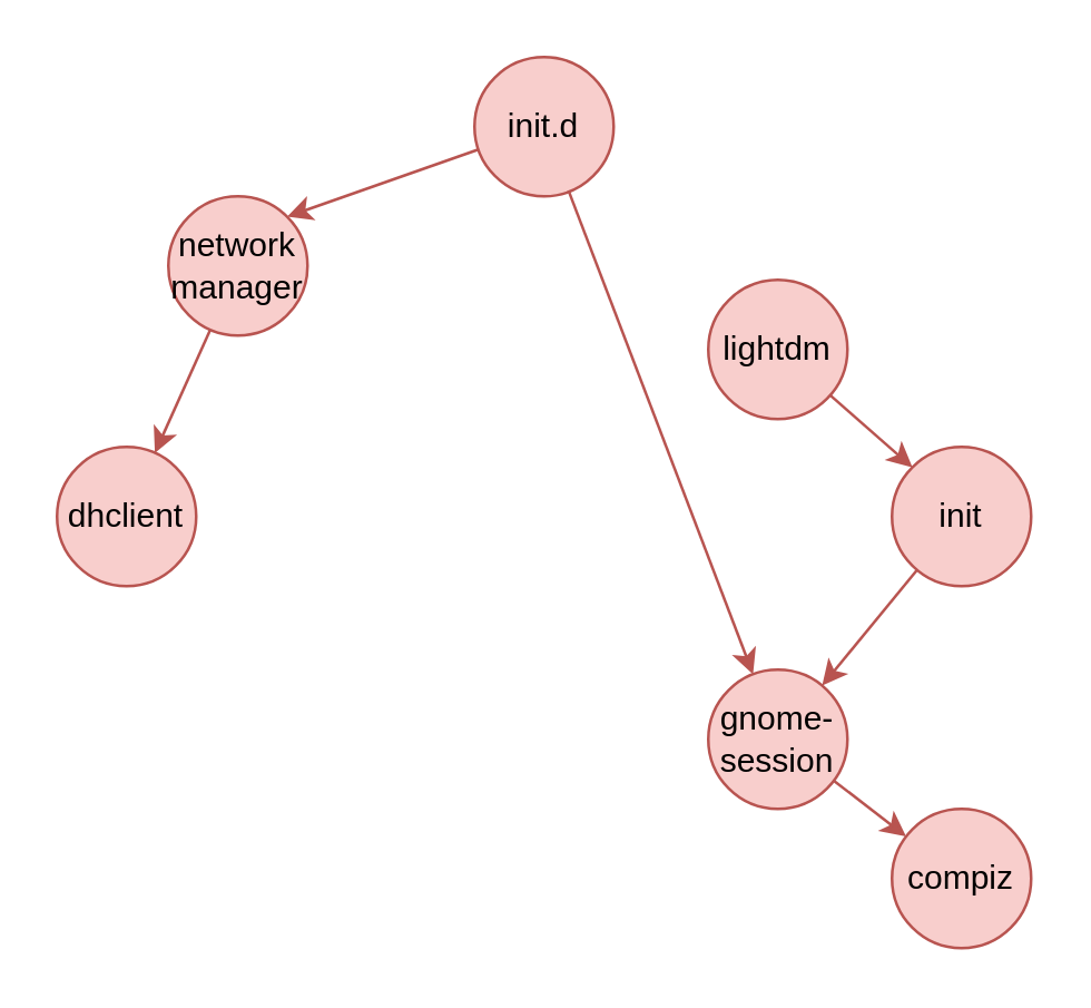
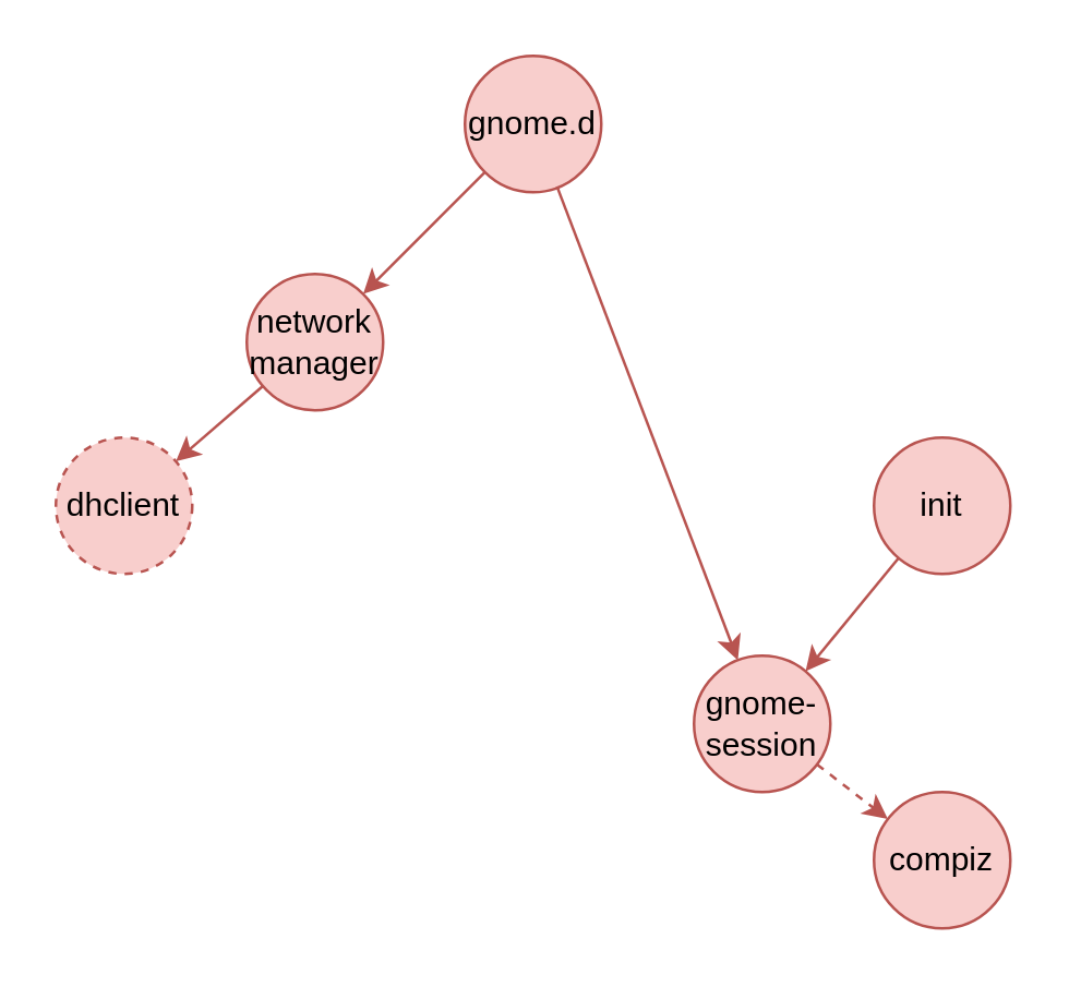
  <mxCell id="0" />
  <mxCell id="1" parent="0" />
  <mxCell id="2" style="rounded=0;orthogonalLoop=1;jettySize=auto;html=1;entryX=1;entryY=0;entryDx=0;entryDy=0;fillColor=#f8cecc;strokeColor=#b85450;" edge="1" parent="1" source="4" target="6"><mxGeometry relative="1" as="geometry" /></mxCell>
  <mxCell id="3" style="edgeStyle=none;rounded=0;orthogonalLoop=1;jettySize=auto;html=1;fillColor=#f8cecc;strokeColor=#b85450;" edge="1" parent="1" source="4" target="13"><mxGeometry relative="1" as="geometry" /></mxCell>
- <mxCell id="4" value="init.d" style="ellipse;whiteSpace=wrap;html=1;aspect=fixed;fillColor=#f8cecc;strokeColor=#b85450;" vertex="1" parent="1"><mxGeometry x="170" y="20" width="50" height="50" as="geometry" /></mxCell>
+ <mxCell id="4" value="gnome.d" style="ellipse;whiteSpace=wrap;html=1;aspect=fixed;fillColor=#f8cecc;strokeColor=#b85450;" vertex="1" parent="1"><mxGeometry x="170" y="20" width="50" height="50" as="geometry" /></mxCell>
  <mxCell id="5" style="edgeStyle=none;rounded=0;orthogonalLoop=1;jettySize=auto;html=1;fillColor=#f8cecc;strokeColor=#b85450;" edge="1" parent="1" source="6" target="9"><mxGeometry relative="1" as="geometry" /></mxCell>
- <mxCell id="6" value="network&lt;br&gt;manager" style="ellipse;whiteSpace=wrap;html=1;aspect=fixed;fillColor=#f8cecc;strokeColor=#b85450;" vertex="1" parent="1"><mxGeometry x="60" y="70" width="50" height="50" as="geometry" /></mxCell>
- <mxCell id="7" style="edgeStyle=none;rounded=0;orthogonalLoop=1;jettySize=auto;html=1;entryX=0;entryY=0;entryDx=0;entryDy=0;fillColor=#f8cecc;strokeColor=#b85450;" edge="1" parent="1" source="8" target="11"><mxGeometry relative="1" as="geometry" /></mxCell>
- <mxCell id="8" value="lightdm" style="ellipse;whiteSpace=wrap;html=1;aspect=fixed;fillColor=#f8cecc;strokeColor=#b85450;" vertex="1" parent="1"><mxGeometry x="254" y="100" width="50" height="50" as="geometry" /></mxCell>
- <mxCell id="9" value="dhclient" style="ellipse;whiteSpace=wrap;html=1;aspect=fixed;fillColor=#f8cecc;strokeColor=#b85450;" vertex="1" parent="1"><mxGeometry x="20" y="160" width="50" height="50" as="geometry" /></mxCell>
+ <mxCell id="6" value="network&lt;br&gt;manager" style="ellipse;whiteSpace=wrap;html=1;aspect=fixed;fillColor=#f8cecc;strokeColor=#b85450;" vertex="1" parent="1"><mxGeometry x="90" y="100" width="50" height="50" as="geometry" /></mxCell>
+ <mxCell id="9" value="dhclient" style="ellipse;whiteSpace=wrap;html=1;aspect=fixed;fillColor=#f8cecc;strokeColor=#b85450;dashed=1;" vertex="1" parent="1"><mxGeometry x="20" y="160" width="50" height="50" as="geometry" /></mxCell>
  <mxCell id="10" style="edgeStyle=none;rounded=0;orthogonalLoop=1;jettySize=auto;html=1;fillColor=#f8cecc;strokeColor=#b85450;" edge="1" parent="1" source="11" target="13"><mxGeometry relative="1" as="geometry" /></mxCell>
  <mxCell id="11" value="init" style="ellipse;whiteSpace=wrap;html=1;aspect=fixed;fillColor=#f8cecc;strokeColor=#b85450;" vertex="1" parent="1"><mxGeometry x="320" y="160" width="50" height="50" as="geometry" /></mxCell>
- <mxCell id="12" style="edgeStyle=none;rounded=0;orthogonalLoop=1;jettySize=auto;html=1;fillColor=#f8cecc;strokeColor=#b85450;" edge="1" parent="1" source="13" target="14"><mxGeometry relative="1" as="geometry" /></mxCell>
+ <mxCell id="12" style="edgeStyle=none;rounded=0;orthogonalLoop=1;jettySize=auto;html=1;fillColor=#f8cecc;strokeColor=#b85450;dashed=1;" edge="1" parent="1" source="13" target="14"><mxGeometry relative="1" as="geometry" /></mxCell>
  <mxCell id="13" value="gnome-session" style="ellipse;whiteSpace=wrap;html=1;aspect=fixed;fillColor=#f8cecc;strokeColor=#b85450;" vertex="1" parent="1"><mxGeometry x="254" y="240" width="50" height="50" as="geometry" /></mxCell>
  <mxCell id="14" value="compiz" style="ellipse;whiteSpace=wrap;html=1;aspect=fixed;fillColor=#f8cecc;strokeColor=#b85450;" vertex="1" parent="1"><mxGeometry x="320" y="290" width="50" height="50" as="geometry" /></mxCell>
  <mxCell id="15" style="edgeStyle=none;rounded=0;orthogonalLoop=1;jettySize=auto;html=1;exitX=1;exitY=1;exitDx=0;exitDy=0;fillColor=#f8cecc;strokeColor=#b85450;" edge="1" parent="1" source="14" target="14"><mxGeometry relative="1" as="geometry" /></mxCell>
